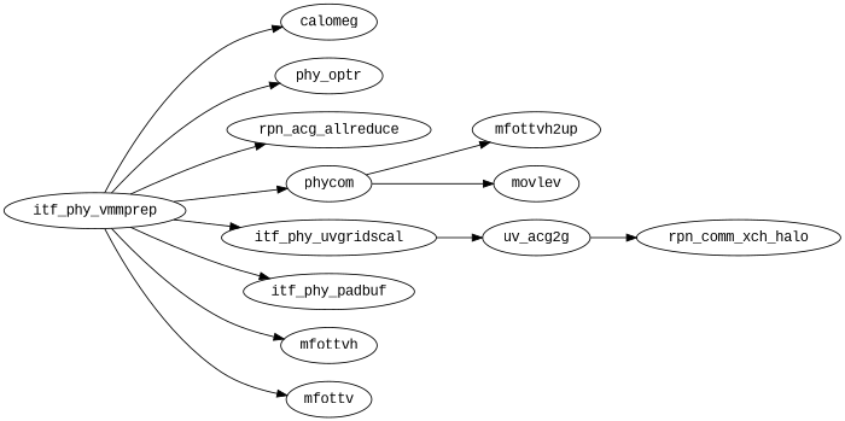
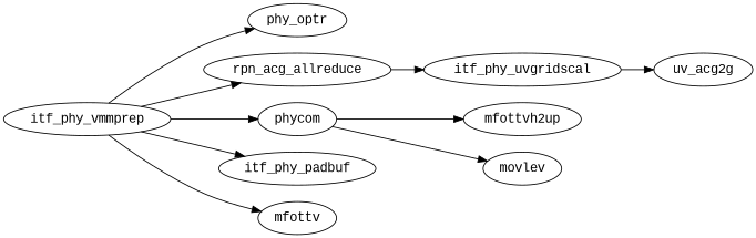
  digraph {
    fontname="Liberation Mono"
    rankdir=LR
    node [fontname="Liberation Mono"]
    edge [fontname="Liberation Mono"]
    itf_phy_vmmprep
-   calomeg
    phy_optr
    n4 [label=rpn_acg_allreduce]
    phycom
    itf_phy_uvgridscal
    itf_phy_padbuf
-   mfottvh
    mfottv
    n10 [label=mfottvh2up]
    movlev
    uv_acg2g
-   rpn_comm_xch_halo
-   itf_phy_vmmprep -> calomeg
    itf_phy_vmmprep -> phy_optr
    itf_phy_vmmprep -> n4
    itf_phy_vmmprep -> phycom
-   itf_phy_vmmprep -> itf_phy_uvgridscal
+   n4 -> itf_phy_uvgridscal
    itf_phy_vmmprep -> itf_phy_padbuf
-   itf_phy_vmmprep -> mfottvh
    itf_phy_vmmprep -> mfottv
    phycom -> n10
    phycom -> movlev
    itf_phy_uvgridscal -> uv_acg2g
-   uv_acg2g -> rpn_comm_xch_halo
  }
